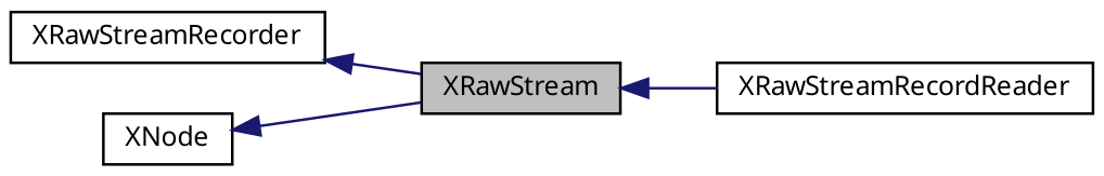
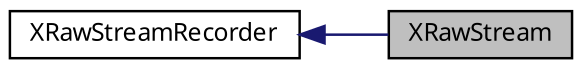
  digraph {
    rankdir=LR
    node [color=black fillcolor=white fontname="FreeSans.ttf" fontsize=10 shape=record style=filled]
    edge [color=midnightblue dir=back fontname="FreeSans.ttf" fontsize=10 labelfontname="FreeSans.ttf" labelfontsize=10 style=solid]
    n1 [fillcolor=grey75 fontcolor=black height=0.2 label=XRawStream width=0.4]
-   n2 [height=0.2 label=XRawStreamRecordReader width=0.4]
    n3 [height=0.2 label=XRawStreamRecorder width=0.4]
-   n4 [height=0.2 label=XNode width=0.4]
-   n1 -> n2
    n3 -> n1
-   n4 -> n1
  }
